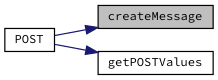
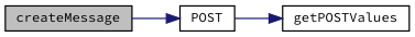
  digraph {
    fontname="Source Code Pro"
    rankdir=LR
    node [color=black fillcolor=white fontname="Source Code Pro" fontsize=10 shape=record style=filled]
    edge [color=midnightblue fontname="Source Code Pro" fontsize=10 labelfontname=Helvetica labelfontsize=10 style=solid]
    n1 [fillcolor=grey75 fontcolor=black height=0.2 label=createMessage width=0.4]
    n2 [height=0.2 label=POST width=0.4]
    n3 [height=0.2 label=getPOSTValues width=0.4]
-   n2 -> n1
+   n1 -> n2
    n2 -> n3
  }
